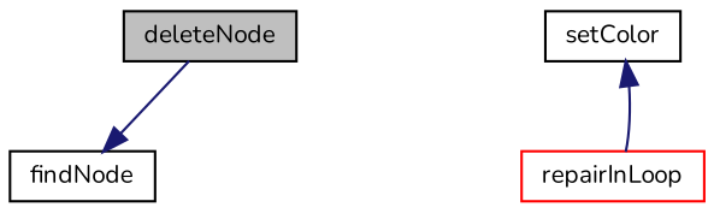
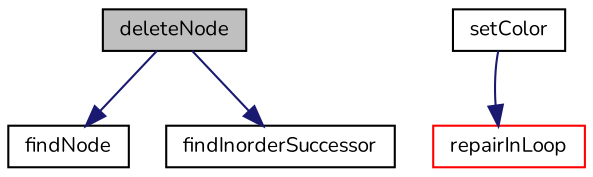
  digraph {
    fontname=Nunito
    rankdir=TB
    node [color=black fillcolor=white fontname=Nunito fontsize=10 shape=record style=filled]
    edge [color=midnightblue fontname=Nunito fontsize=10 labelfontname=Verdana labelfontsize=10 style=solid]
    n1 [fillcolor=grey75 fontcolor=black height=0.2 label=deleteNode width=0.4]
    n2 [height=0.2 label=findNode width=0.4]
+   n3 [height=0.2 label=findInorderSuccessor width=0.4]
    n4 [height=0.2 label=setColor width=0.4]
    n5 [color=red height=0.2 label=repairInLoop width=0.4]
    n1 -> n2
-   n5 -> n4
+   n1 -> n3
+   n4 -> n5
  }
